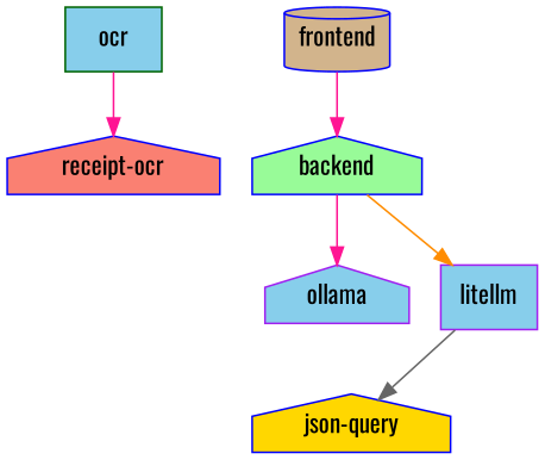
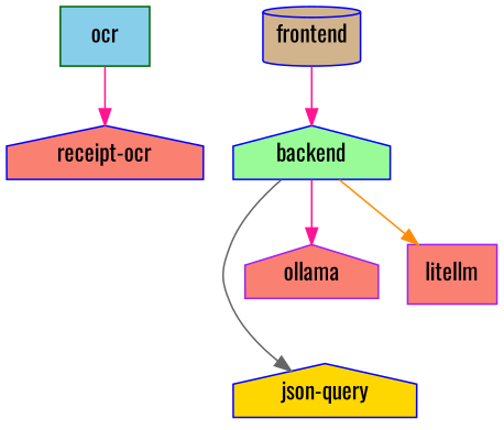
  digraph {
    fontname=Oswald
    node [color=blue fillcolor=salmon fontname=Oswald shape=house style=filled]
    edge [color=deeppink fontname=Oswald]
    n1 [label="receipt-ocr"]
    n2 [fillcolor=gold label="json-query"]
    frontend [fillcolor=tan shape=cylinder]
    backend [fillcolor=palegreen]
-   ollama [color=purple fillcolor=skyblue]
-   litellm [color=purple fillcolor=skyblue shape=box]
+   ollama [color=purple]
+   litellm [color=purple shape=box]
    ocr [color=darkgreen fillcolor=skyblue shape=box]
    frontend -> backend
-   litellm -> n2 [color=gray40]
+   backend -> n2 [color=gray40]
    backend -> ollama
    backend -> litellm [color=darkorange]
    ocr -> n1
  }
